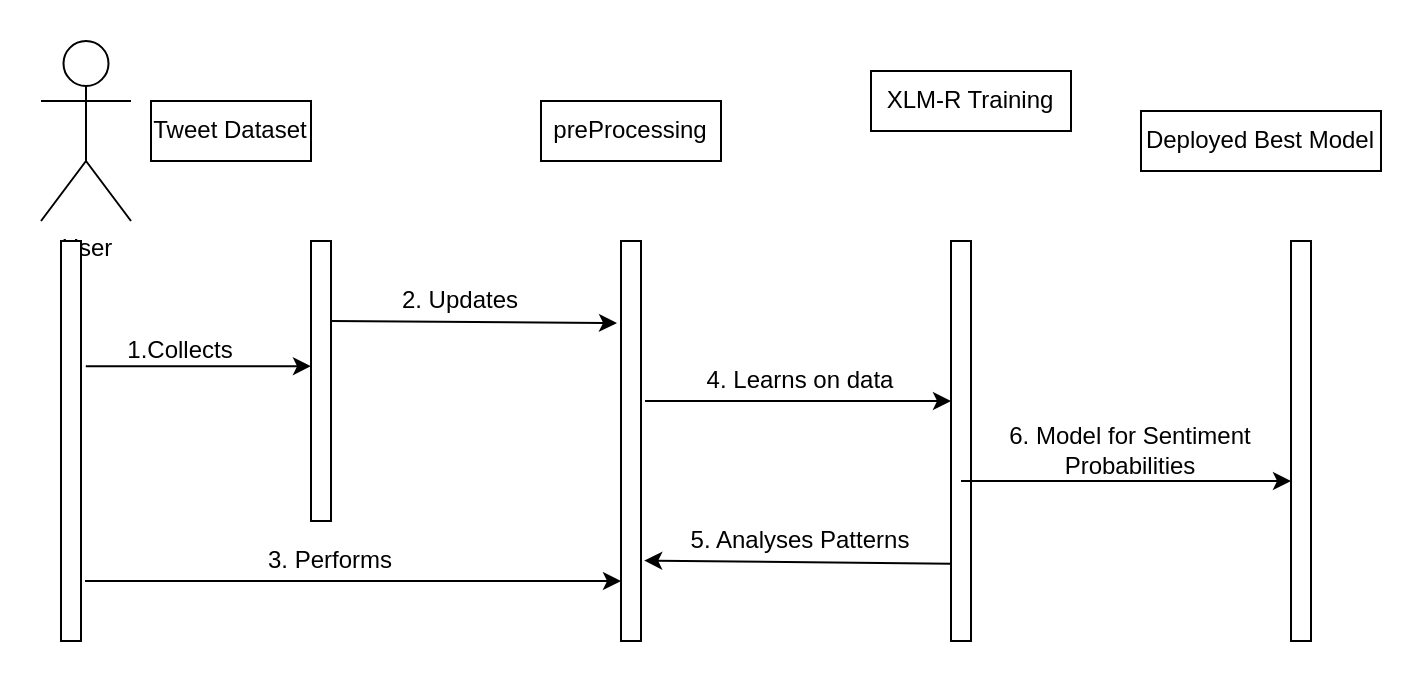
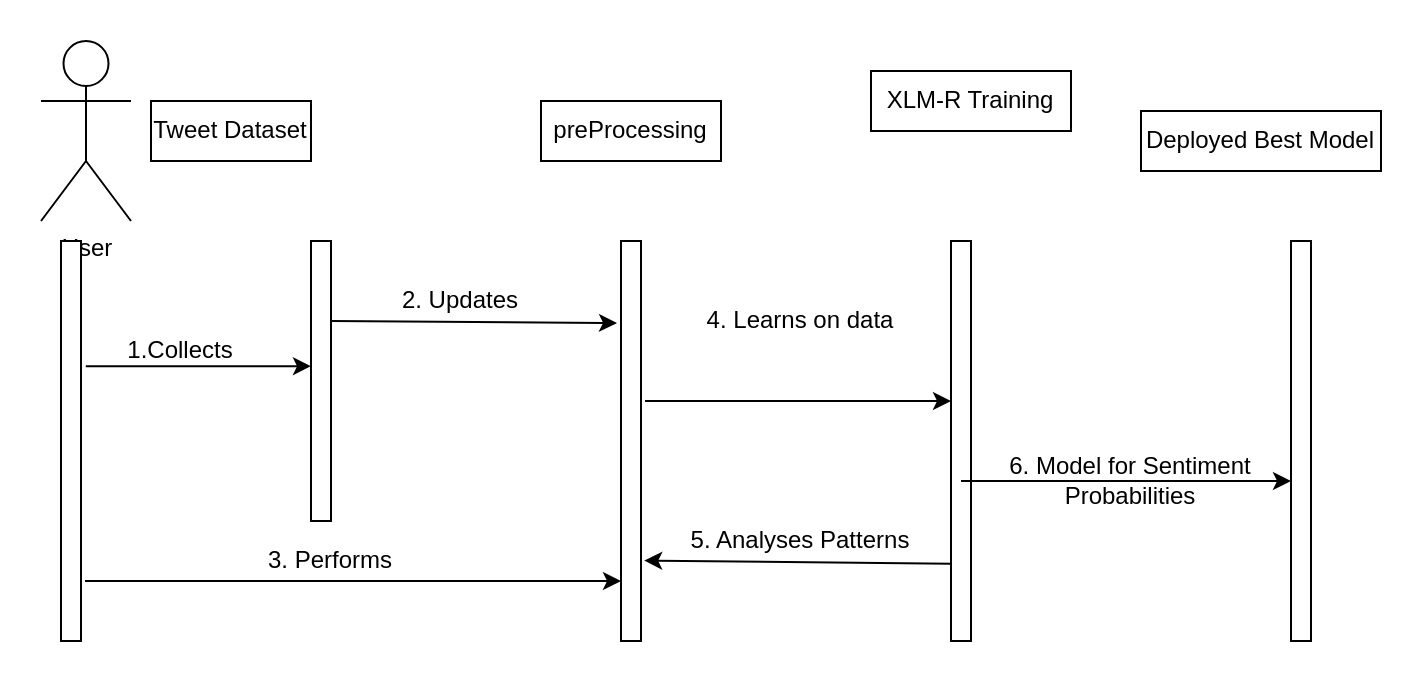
  <mxCell id="0" />
  <mxCell id="1" parent="0" />
  <mxCell id="2" value="Tweet Dataset" style="rounded=0;whiteSpace=wrap;html=1;" parent="1" vertex="1"><mxGeometry x="75" y="50" width="80" height="30" as="geometry" /></mxCell>
  <mxCell id="3" value="preProcessing" style="rounded=0;whiteSpace=wrap;html=1;" parent="1" vertex="1"><mxGeometry x="270" y="50" width="90" height="30" as="geometry" /></mxCell>
  <mxCell id="4" value="XLM-R Training" style="rounded=0;whiteSpace=wrap;html=1;" parent="1" vertex="1"><mxGeometry x="435" y="35" width="100" height="30" as="geometry" /></mxCell>
  <mxCell id="5" value="Deployed Best Model" style="rounded=0;whiteSpace=wrap;html=1;" parent="1" vertex="1"><mxGeometry x="570" y="55" width="120" height="30" as="geometry" /></mxCell>
  <mxCell id="6" value="" style="html=1;points=[];perimeter=orthogonalPerimeter;" parent="1" vertex="1"><mxGeometry x="155" y="120" width="10" height="140" as="geometry" /></mxCell>
  <mxCell id="7" value="User" style="shape=umlActor;verticalLabelPosition=bottom;verticalAlign=top;html=1;" parent="1" vertex="1"><mxGeometry x="20" y="20" width="45" height="90" as="geometry" /></mxCell>
  <mxCell id="8" value="" style="html=1;points=[];perimeter=orthogonalPerimeter;" parent="1" vertex="1"><mxGeometry x="30" y="120" width="10" height="200" as="geometry" /></mxCell>
  <mxCell id="9" value="" style="html=1;points=[];perimeter=orthogonalPerimeter;" parent="1" vertex="1"><mxGeometry x="310" y="120" width="10" height="200" as="geometry" /></mxCell>
  <mxCell id="10" value="" style="html=1;points=[];perimeter=orthogonalPerimeter;" parent="1" vertex="1"><mxGeometry x="475" y="120" width="10" height="200" as="geometry" /></mxCell>
  <mxCell id="11" value="" style="html=1;points=[];perimeter=orthogonalPerimeter;" parent="1" vertex="1"><mxGeometry x="645" y="120" width="10" height="200" as="geometry" /></mxCell>
  <mxCell id="12" value="" style="endArrow=classic;html=1;exitX=1.24;exitY=0.313;exitDx=0;exitDy=0;exitPerimeter=0;" parent="1" source="8" target="6" edge="1"><mxGeometry width="50" height="50" relative="1" as="geometry"><mxPoint x="310" y="270" as="sourcePoint" /><mxPoint x="360" y="220" as="targetPoint" /></mxGeometry></mxCell>
  <mxCell id="13" value="1.Collects" style="text;html=1;strokeColor=none;fillColor=none;align=center;verticalAlign=middle;whiteSpace=wrap;rounded=0;" parent="1" vertex="1"><mxGeometry x="40" y="170" width="100" height="10" as="geometry" /></mxCell>
  <mxCell id="14" value="" style="endArrow=classic;html=1;exitX=1.24;exitY=0.313;exitDx=0;exitDy=0;exitPerimeter=0;" parent="1" edge="1"><mxGeometry width="50" height="50" relative="1" as="geometry"><mxPoint x="165" y="160" as="sourcePoint" /><mxPoint x="308" y="161" as="targetPoint" /></mxGeometry></mxCell>
  <mxCell id="15" value="2. Updates" style="text;html=1;strokeColor=none;fillColor=none;align=center;verticalAlign=middle;whiteSpace=wrap;rounded=0;" parent="1" vertex="1"><mxGeometry x="190" y="140" width="80" height="20" as="geometry" /></mxCell>
  <mxCell id="16" value="" style="endArrow=classic;html=1;" parent="1" target="10" edge="1"><mxGeometry width="50" height="50" relative="1" as="geometry"><mxPoint x="322" y="200" as="sourcePoint" /><mxPoint x="470" y="157" as="targetPoint" /><Array as="points"><mxPoint x="400" y="200" /></Array></mxGeometry></mxCell>
- <mxCell id="17" value="4. Learns on data" style="text;html=1;strokeColor=none;fillColor=none;align=center;verticalAlign=middle;whiteSpace=wrap;rounded=0;" parent="1" vertex="1"><mxGeometry x="350" y="180" width="100" height="20" as="geometry" /></mxCell>
+ <mxCell id="17" value="4. Learns on data" style="text;html=1;strokeColor=none;fillColor=none;align=center;verticalAlign=middle;whiteSpace=wrap;rounded=0;" parent="1" vertex="1"><mxGeometry x="350" y="150" width="100" height="20" as="geometry" /></mxCell>
  <mxCell id="18" value="" style="endArrow=classic;html=1;" parent="1" target="9" edge="1"><mxGeometry width="50" height="50" relative="1" as="geometry"><mxPoint x="42" y="290" as="sourcePoint" /><mxPoint x="360" y="220" as="targetPoint" /><Array as="points"><mxPoint x="170" y="290" /></Array></mxGeometry></mxCell>
  <mxCell id="19" value="3. Performs" style="text;html=1;strokeColor=none;fillColor=none;align=center;verticalAlign=middle;whiteSpace=wrap;rounded=0;" parent="1" vertex="1"><mxGeometry x="130" y="270" width="70" height="20" as="geometry" /></mxCell>
  <mxCell id="20" value="" style="endArrow=classic;html=1;exitX=0.02;exitY=0.807;exitDx=0;exitDy=0;exitPerimeter=0;entryX=1.16;entryY=0.799;entryDx=0;entryDy=0;entryPerimeter=0;" parent="1" source="10" target="9" edge="1"><mxGeometry width="50" height="50" relative="1" as="geometry"><mxPoint x="310" y="260" as="sourcePoint" /><mxPoint x="320" y="281" as="targetPoint" /></mxGeometry></mxCell>
  <mxCell id="21" value="5. Analyses Patterns" style="text;html=1;strokeColor=none;fillColor=none;align=center;verticalAlign=middle;whiteSpace=wrap;rounded=0;" parent="1" vertex="1"><mxGeometry x="330" y="260" width="140" height="20" as="geometry" /></mxCell>
  <mxCell id="22" value="" style="endArrow=classic;html=1;exitX=0.5;exitY=0.6;exitDx=0;exitDy=0;exitPerimeter=0;" parent="1" source="10" target="11" edge="1"><mxGeometry width="50" height="50" relative="1" as="geometry"><mxPoint x="310" y="250" as="sourcePoint" /><mxPoint x="360" y="200" as="targetPoint" /></mxGeometry></mxCell>
- <mxCell id="23" value="6. Model for Sentiment Probabilities" style="text;html=1;strokeColor=none;fillColor=none;align=center;verticalAlign=middle;whiteSpace=wrap;rounded=0;" parent="1" vertex="1"><mxGeometry x="500" y="210" width="130" height="30" as="geometry" /></mxCell>
+ <mxCell id="23" value="6. Model for Sentiment Probabilities" style="text;html=1;strokeColor=none;fillColor=none;align=center;verticalAlign=middle;whiteSpace=wrap;rounded=0;" parent="1" vertex="1"><mxGeometry x="500" y="225" width="130" height="30" as="geometry" /></mxCell>
